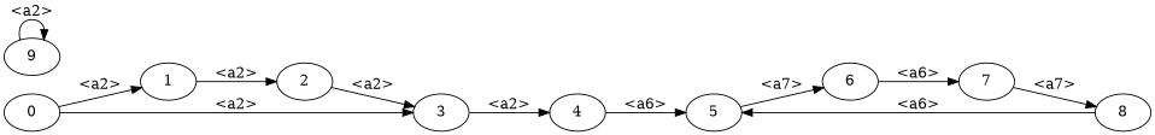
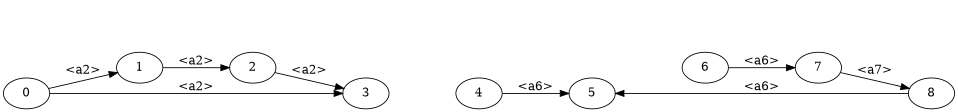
  digraph {
    rankdir=LR
    node [shape=ellipse]
    n1 [label=0]
    n2 [label=1]
    n3 [label=3]
    n4 [label=2]
-   n5 [label=9]
    n6 [label=4]
    n7 [label=5]
    n8 [label=6]
    n9 [label=7]
    n10 [label=8]
    n1 -> n2 [label="<a2>"]
    n1 -> n3 [label="<a2>"]
    n2 -> n4 [label="<a2>"]
-   n3 -> n6 [label="<a2>"]
    n4 -> n3 [label="<a2>"]
-   n5 -> n5 [label="<a2>"]
    n6 -> n7 [label="<a6>"]
-   n7 -> n8 [label="<a7>"]
    n8 -> n9 [label="<a6>"]
    n9 -> n10 [label="<a7>"]
    n10 -> n7 [label="<a6>"]
  }
